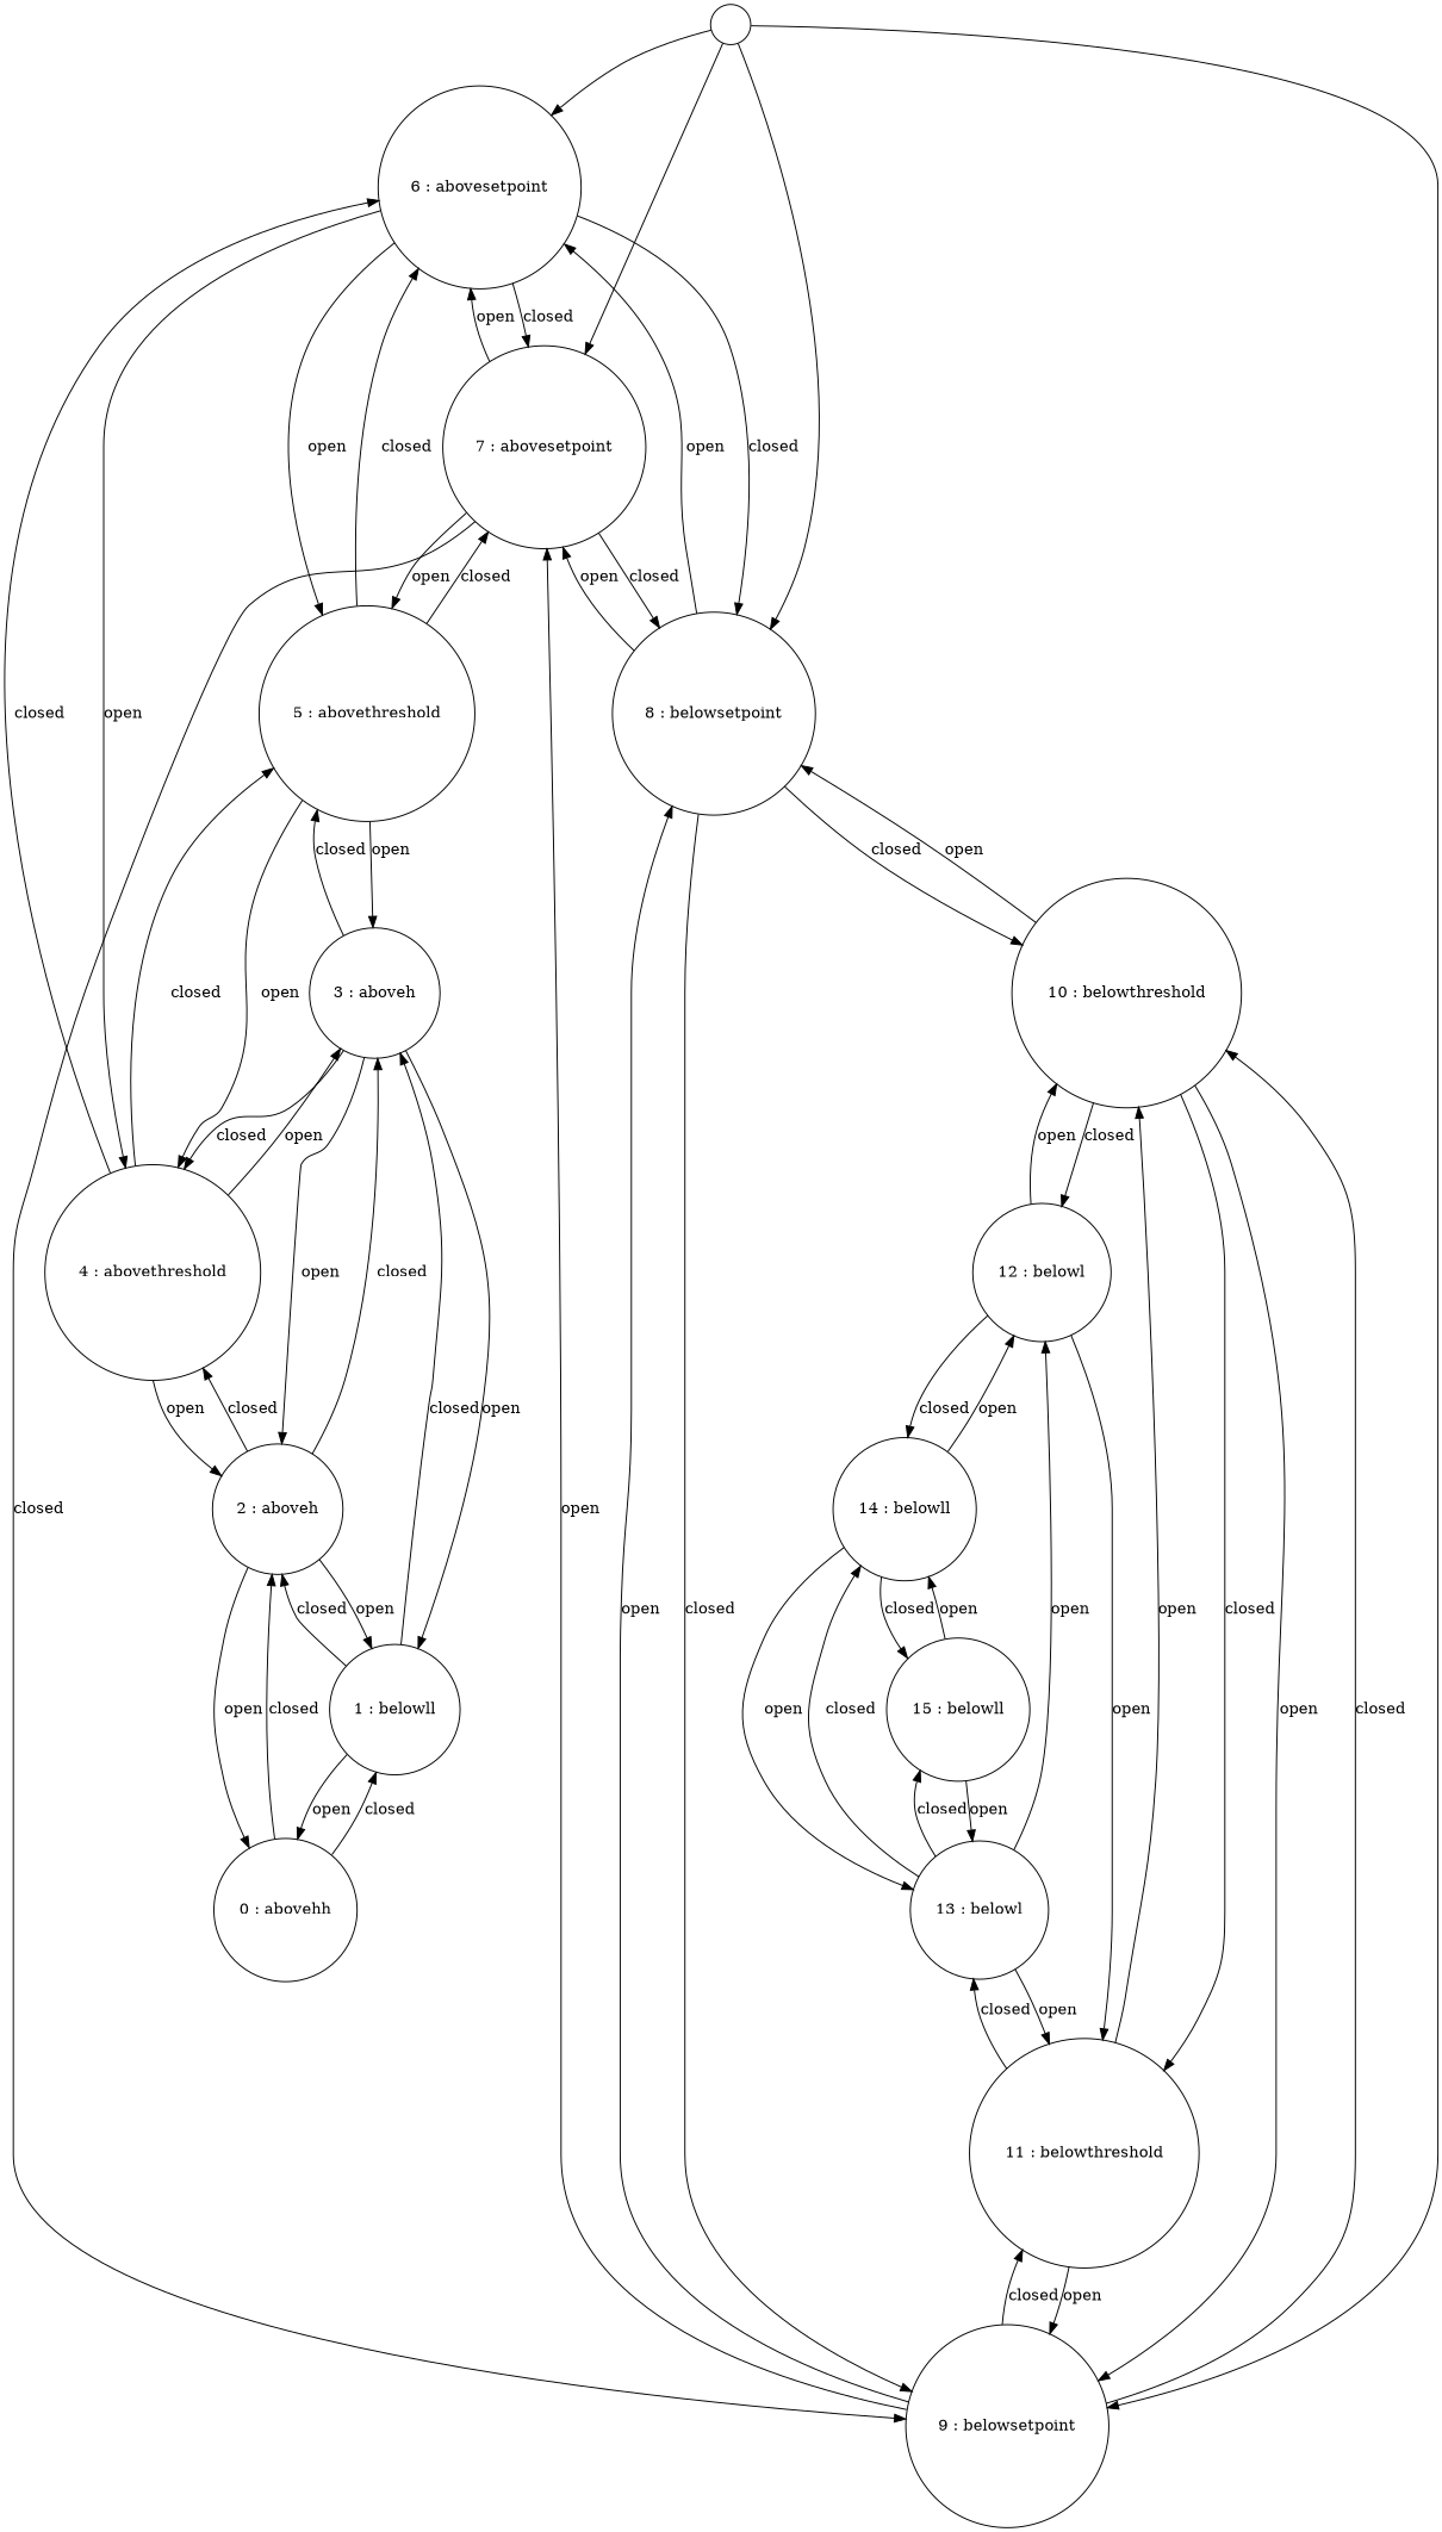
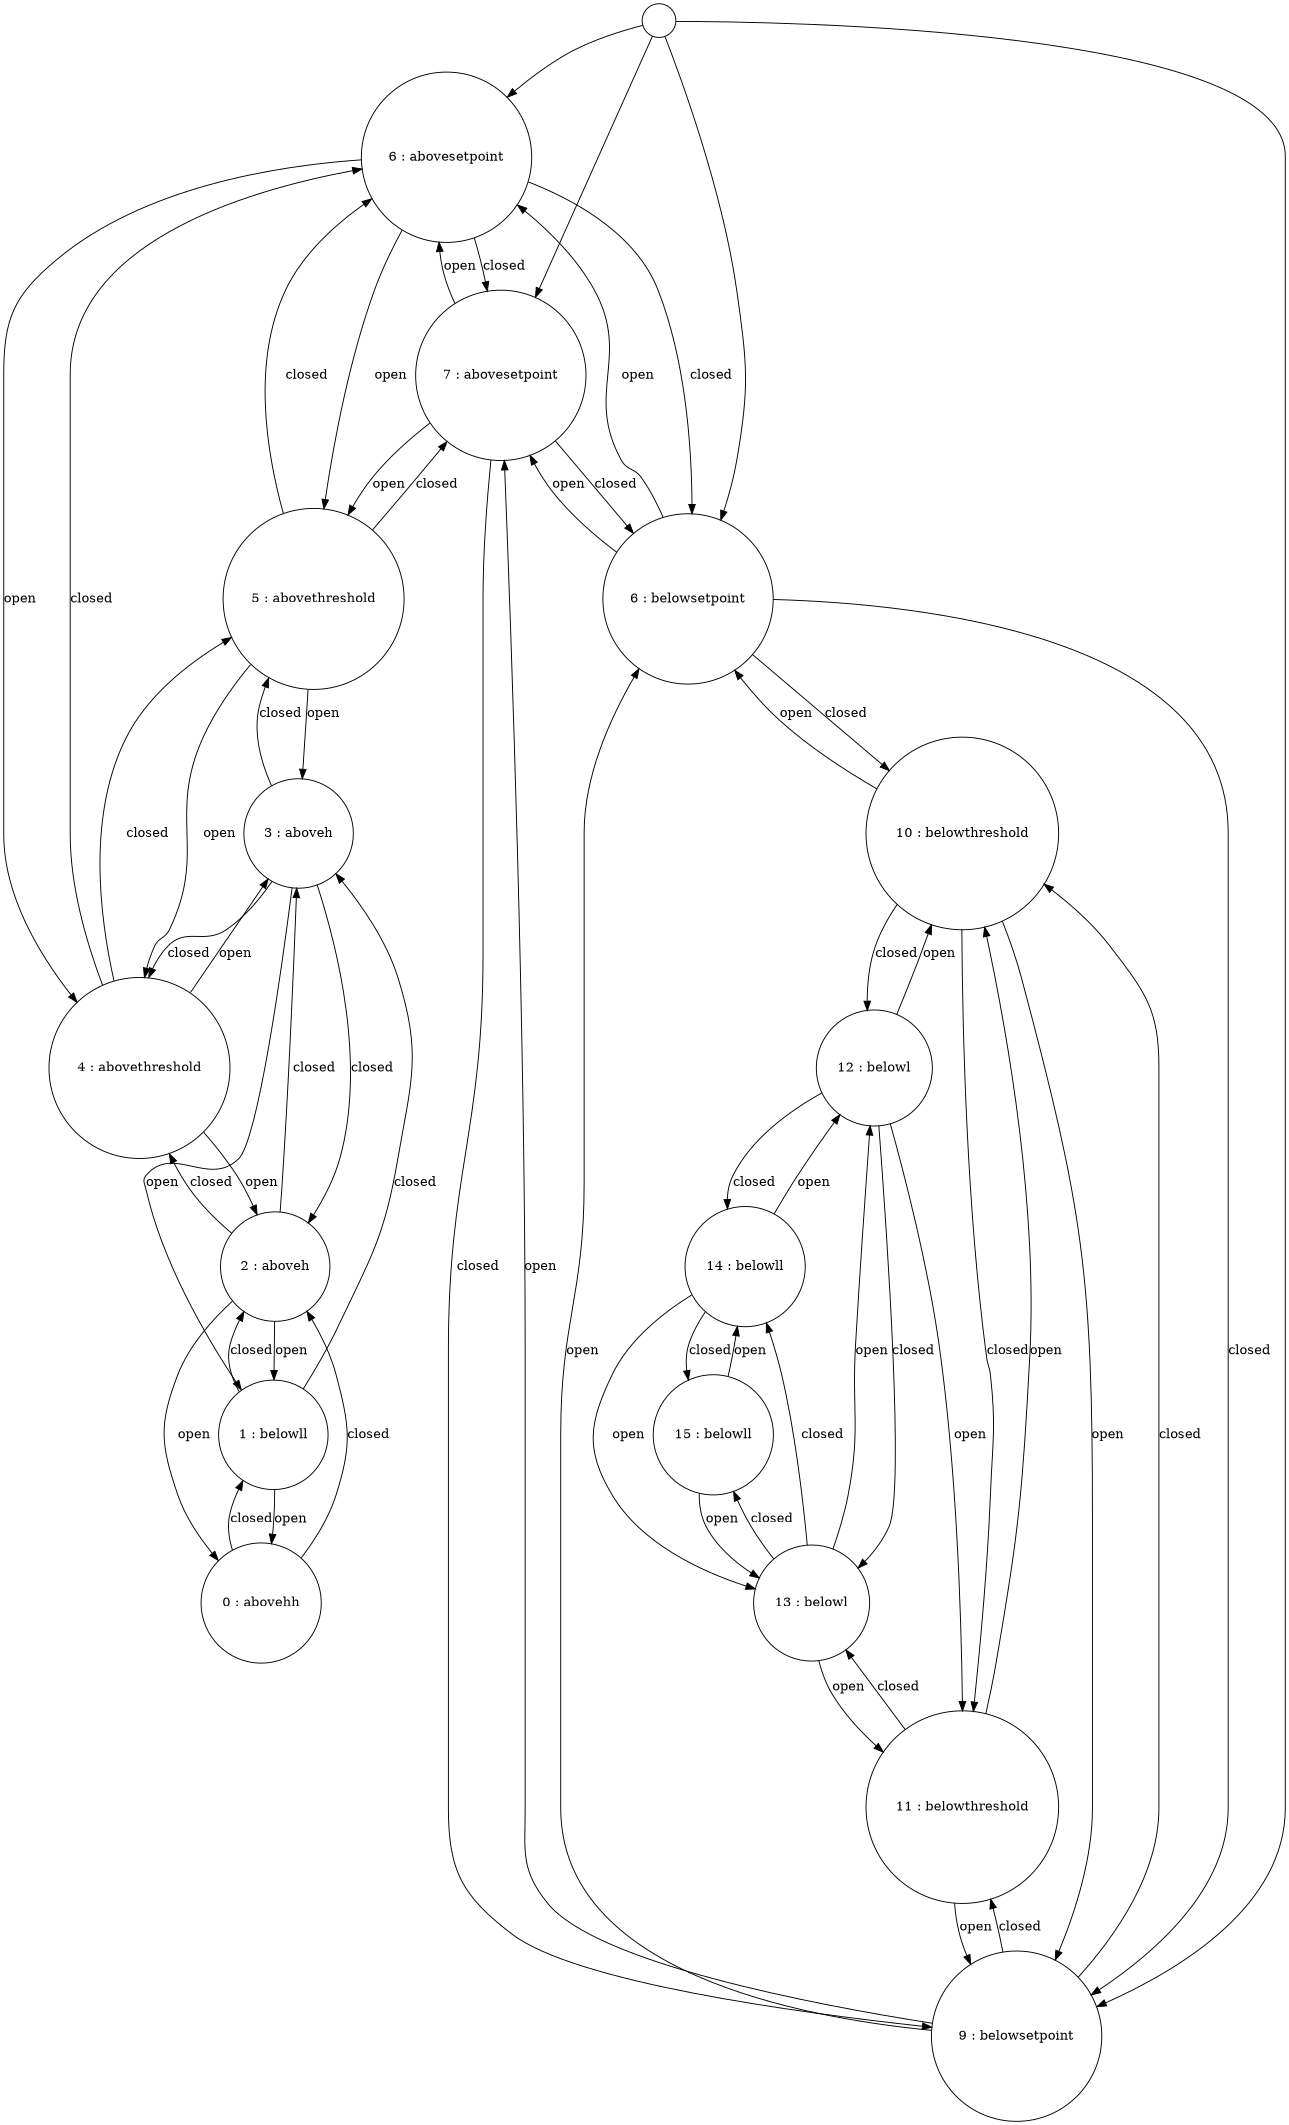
  digraph {
    node [shape=circle]
    n1 [label=" "]
    n2 [label="6 : abovesetpoint"]
    n3 [label="7 : abovesetpoint"]
-   n4 [label="8 : belowsetpoint"]
+   n4 [label="6 : belowsetpoint"]
    n5 [label="9 : belowsetpoint"]
    n6 [label="4 : abovethreshold"]
    n7 [label="5 : abovethreshold"]
    n8 [label="10 : belowthreshold"]
    n9 [label="11 : belowthreshold"]
    n10 [label="0 : abovehh"]
    n11 [label="1 : belowll"]
    n12 [label="2 : aboveh"]
    n13 [label="3 : aboveh"]
    n14 [label="12 : belowl"]
    n15 [label="13 : belowl"]
    n16 [label="14 : belowll"]
    n17 [label="15 : belowll"]
    n1 -> n2
    n1 -> n3
    n1 -> n4
    n1 -> n5
    n2 -> n3 [label=closed]
    n2 -> n4 [label=closed]
    n2 -> n6 [label=open]
    n2 -> n7 [label=open]
    n3 -> n2 [label=open]
    n3 -> n4 [label=closed]
    n3 -> n5 [label=closed]
    n3 -> n7 [label=open]
    n4 -> n2 [label=open]
    n4 -> n3 [label=open]
    n4 -> n5 [label=closed]
    n4 -> n8 [label=closed]
    n5 -> n3 [label=open]
    n5 -> n4 [label=open]
    n5 -> n8 [label=closed]
    n5 -> n9 [label=closed]
    n6 -> n2 [label=closed]
    n6 -> n7 [label=closed]
    n6 -> n12 [label=open]
    n6 -> n13 [label=open]
    n7 -> n2 [label=closed]
    n7 -> n3 [label=closed]
    n7 -> n6 [label=open]
    n7 -> n13 [label=open]
    n8 -> n4 [label=open]
    n8 -> n5 [label=open]
    n8 -> n9 [label=closed]
    n8 -> n14 [label=closed]
    n9 -> n5 [label=open]
    n9 -> n8 [label=open]
    n9 -> n15 [label=closed]
    n10 -> n11 [label=closed]
    n10 -> n12 [label=closed]
    n11 -> n10 [label=open]
    n11 -> n12 [label=closed]
    n11 -> n13 [label=closed]
    n12 -> n6 [label=closed]
    n12 -> n10 [label=open]
    n12 -> n11 [label=open]
    n12 -> n13 [label=closed]
    n13 -> n6 [label=closed]
    n13 -> n7 [label=closed]
    n13 -> n11 [label=open]
-   n13 -> n12 [label=open]
+   n13 -> n12 [label=closed]
    n14 -> n8 [label=open]
    n14 -> n9 [label=open]
+   n14 -> n15 [label=closed]
    n14 -> n16 [label=closed]
    n15 -> n9 [label=open]
    n15 -> n14 [label=open]
    n15 -> n16 [label=closed]
    n15 -> n17 [label=closed]
    n16 -> n14 [label=open]
    n16 -> n15 [label=open]
    n16 -> n17 [label=closed]
    n17 -> n15 [label=open]
    n17 -> n16 [label=open]
  }
